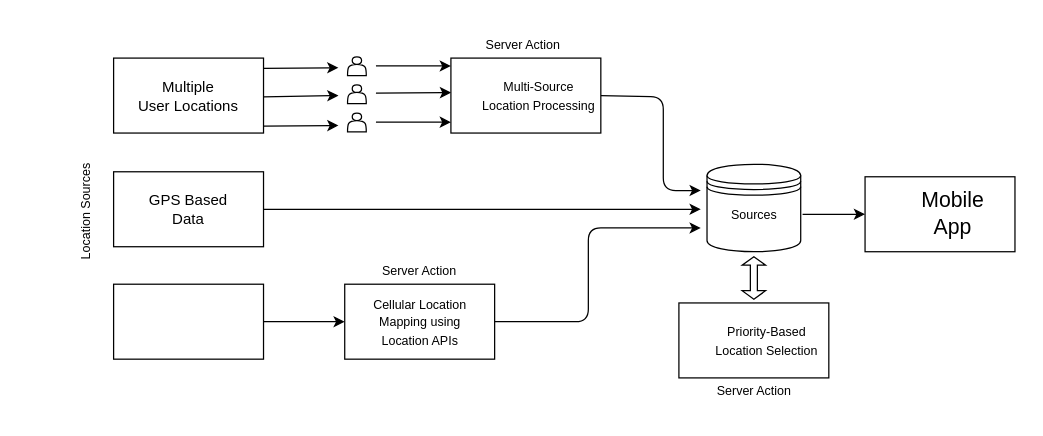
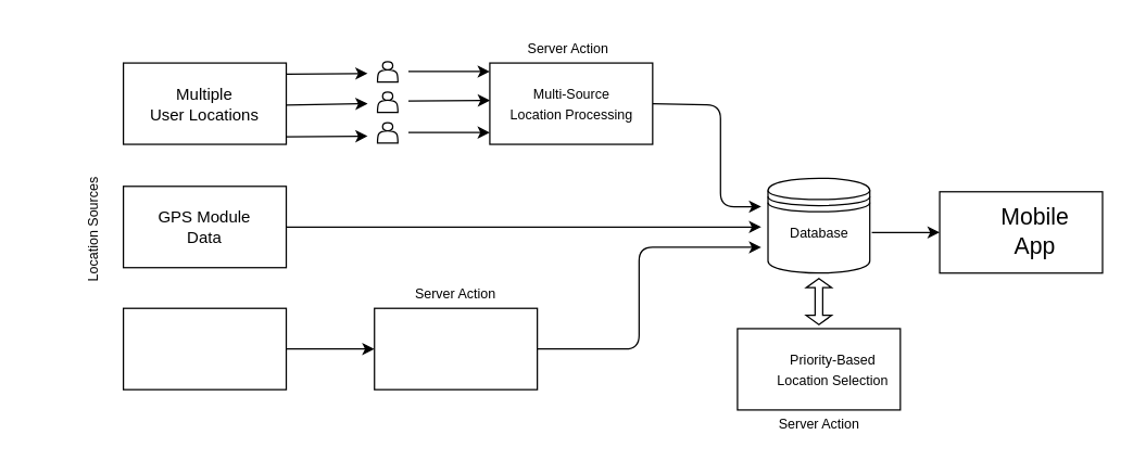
  <mxCell id="0" />
  <mxCell id="1" parent="0" />
  <mxCell id="2" value="" style="edgeStyle=none;html=1;" parent="1" source="3" edge="1"><mxGeometry relative="1" as="geometry"><mxPoint x="560" y="167" as="targetPoint" /></mxGeometry></mxCell>
  <mxCell id="3" value="" style="rounded=0;whiteSpace=wrap;html=1;" parent="1" vertex="1"><mxGeometry x="90" y="137" width="120" height="60" as="geometry" /></mxCell>
  <mxCell id="4" style="edgeStyle=none;html=1;entryX=0.083;entryY=0.5;entryDx=0;entryDy=0;entryPerimeter=0;" edge="1" parent="1"><mxGeometry relative="1" as="geometry"><mxPoint x="210" y="77" as="sourcePoint" /><mxPoint x="269.98" y="76" as="targetPoint" /></mxGeometry></mxCell>
  <mxCell id="5" style="edgeStyle=none;html=1;exitX=1.001;exitY=0.923;exitDx=0;exitDy=0;entryX=0.083;entryY=0.5;entryDx=0;entryDy=0;exitPerimeter=0;entryPerimeter=0;" edge="1" parent="1"><mxGeometry relative="1" as="geometry"><mxPoint x="210.12" y="100.38" as="sourcePoint" /><mxPoint x="269.98" y="100" as="targetPoint" /></mxGeometry></mxCell>
  <mxCell id="6" style="edgeStyle=none;html=1;exitX=1.002;exitY=0.088;exitDx=0;exitDy=0;entryX=-0.001;entryY=0.634;entryDx=0;entryDy=0;entryPerimeter=0;exitPerimeter=0;" edge="1" parent="1"><mxGeometry relative="1" as="geometry"><mxPoint x="210.24" y="54.28" as="sourcePoint" /><mxPoint x="269.95" y="53.68" as="targetPoint" /></mxGeometry></mxCell>
  <mxCell id="7" value="" style="whiteSpace=wrap;html=1;rounded=0;" parent="1" vertex="1"><mxGeometry x="90" y="46" width="120" height="60" as="geometry" /></mxCell>
  <mxCell id="8" value="" style="edgeStyle=none;html=1;" parent="1" source="9" target="14" edge="1"><mxGeometry relative="1" as="geometry" /></mxCell>
  <mxCell id="9" value="" style="whiteSpace=wrap;html=1;rounded=0;" parent="1" vertex="1"><mxGeometry x="90" y="227" width="120" height="60" as="geometry" /></mxCell>
  <mxCell id="10" value="" style="rounded=0;whiteSpace=wrap;html=1;" parent="1" vertex="1"><mxGeometry x="542.5" y="242" width="120" height="60" as="geometry" /></mxCell>
  <mxCell id="11" value="" style="edgeStyle=none;html=1;" parent="1" target="12" edge="1"><mxGeometry relative="1" as="geometry"><mxPoint x="641.5" y="171" as="sourcePoint" /></mxGeometry></mxCell>
  <mxCell id="12" value="" style="rounded=0;whiteSpace=wrap;html=1;" parent="1" vertex="1"><mxGeometry x="691.5" y="141" width="120" height="60" as="geometry" /></mxCell>
  <mxCell id="13" style="edgeStyle=none;html=1;exitX=1;exitY=0.5;exitDx=0;exitDy=0;" parent="1" source="14" edge="1"><mxGeometry relative="1" as="geometry"><Array as="points"><mxPoint x="470" y="257" /><mxPoint x="470" y="182" /></Array><mxPoint x="560" y="182" as="targetPoint" /></mxGeometry></mxCell>
  <mxCell id="14" value="" style="whiteSpace=wrap;html=1;rounded=0;" parent="1" vertex="1"><mxGeometry x="275" y="227" width="120" height="60" as="geometry" /></mxCell>
  <mxCell id="15" style="edgeStyle=none;html=1;entryX=0.001;entryY=0.46;entryDx=0;entryDy=0;entryPerimeter=0;" parent="1" target="17" edge="1"><mxGeometry relative="1" as="geometry"><mxPoint x="300" y="74" as="sourcePoint" /></mxGeometry></mxCell>
  <mxCell id="16" style="edgeStyle=none;html=1;exitX=1;exitY=0.5;exitDx=0;exitDy=0;" parent="1" source="17" edge="1"><mxGeometry relative="1" as="geometry"><Array as="points"><mxPoint x="530" y="77" /><mxPoint x="530" y="152" /></Array><mxPoint x="560" y="152" as="targetPoint" /></mxGeometry></mxCell>
  <mxCell id="17" value="" style="rounded=0;whiteSpace=wrap;html=1;" parent="1" vertex="1"><mxGeometry x="360" y="46" width="120" height="60" as="geometry" /></mxCell>
  <mxCell id="18" value="Multiple&lt;div&gt;User Locations&lt;/div&gt;" style="text;html=1;align=center;verticalAlign=middle;whiteSpace=wrap;rounded=0;" parent="1" vertex="1"><mxGeometry x="100" y="62" width="100" height="30" as="geometry" /></mxCell>
- <mxCell id="19" value="GPS Based Data" style="text;html=1;align=center;verticalAlign=middle;whiteSpace=wrap;rounded=0;" parent="1" vertex="1"><mxGeometry x="110" y="152" width="80" height="30" as="geometry" /></mxCell>
- <mxCell id="20" value="&lt;font style=&quot;font-size: 10px;&quot;&gt;Cellular Location Mapping using Location APIs&lt;/font&gt;" style="text;html=1;align=center;verticalAlign=middle;whiteSpace=wrap;rounded=0;" parent="1" vertex="1"><mxGeometry x="284" y="242" width="102.5" height="30" as="geometry" /></mxCell>
+ <mxCell id="19" value="GPS Module Data" style="text;html=1;align=center;verticalAlign=middle;whiteSpace=wrap;rounded=0;" parent="1" vertex="1"><mxGeometry x="110" y="152" width="80" height="30" as="geometry" /></mxCell>
  <mxCell id="21" value="&lt;font style=&quot;font-size: 10px;&quot;&gt;Priority-Based Location Selection&lt;/font&gt;" style="text;html=1;align=center;verticalAlign=middle;whiteSpace=wrap;rounded=0;" parent="1" vertex="1"><mxGeometry x="567.5" y="257" width="90" height="30" as="geometry" /></mxCell>
  <mxCell id="22" value="&lt;font style=&quot;font-size: 17px;&quot;&gt;Mobile App&lt;/font&gt;" style="text;html=1;align=center;verticalAlign=middle;whiteSpace=wrap;rounded=0;" parent="1" vertex="1"><mxGeometry x="731.5" y="156" width="60" height="30" as="geometry" /></mxCell>
- <mxCell id="23" value="&lt;font style=&quot;font-size: 10px;&quot;&gt;Multi-Source Location Processing&lt;/font&gt;" style="text;html=1;align=center;verticalAlign=middle;whiteSpace=wrap;rounded=0;" parent="1" vertex="1"><mxGeometry x="382.5" y="61" width="95" height="30" as="geometry" /></mxCell>
+ <mxCell id="23" value="&lt;font style=&quot;font-size: 10px;&quot;&gt;Multi-Source Location Processing&lt;/font&gt;" style="text;html=1;align=center;verticalAlign=middle;whiteSpace=wrap;rounded=0;" parent="1" vertex="1"><mxGeometry x="372.5" y="61" width="95" height="30" as="geometry" /></mxCell>
  <mxCell id="24" value="&lt;font style=&quot;font-size: 10px;&quot;&gt;Server Action&lt;/font&gt;" style="text;html=1;align=center;verticalAlign=middle;whiteSpace=wrap;rounded=0;" vertex="1" parent="1"><mxGeometry x="557.5" y="297" width="90" height="30" as="geometry" /></mxCell>
  <mxCell id="25" value="&lt;font style=&quot;font-size: 10px;&quot;&gt;Server Action&lt;/font&gt;" style="text;html=1;align=center;verticalAlign=middle;whiteSpace=wrap;rounded=0;" vertex="1" parent="1"><mxGeometry x="372.5" y="20" width="90" height="30" as="geometry" /></mxCell>
  <mxCell id="26" value="&lt;font style=&quot;font-size: 10px;&quot;&gt;Server Action&lt;/font&gt;" style="text;html=1;align=center;verticalAlign=middle;whiteSpace=wrap;rounded=0;" vertex="1" parent="1"><mxGeometry x="290.25" y="201" width="90" height="30" as="geometry" /></mxCell>
  <mxCell id="27" value="" style="shape=datastore;whiteSpace=wrap;html=1;" vertex="1" parent="1"><mxGeometry x="565" y="131" width="75" height="70" as="geometry" /></mxCell>
- <mxCell id="28" value="&lt;font style=&quot;font-size: 10px;&quot;&gt;Sources&lt;/font&gt;" style="text;html=1;align=center;verticalAlign=middle;whiteSpace=wrap;rounded=0;" vertex="1" parent="1"><mxGeometry x="557.5" y="156" width="90" height="30" as="geometry" /></mxCell>
+ <mxCell id="28" value="&lt;font style=&quot;font-size: 10px;&quot;&gt;Database&lt;/font&gt;" style="text;html=1;align=center;verticalAlign=middle;whiteSpace=wrap;rounded=0;" vertex="1" parent="1"><mxGeometry x="557.5" y="156" width="90" height="30" as="geometry" /></mxCell>
  <mxCell id="29" value="" style="shape=actor;whiteSpace=wrap;html=1;" vertex="1" parent="1"><mxGeometry x="277.25" y="45" width="15" height="15" as="geometry" /></mxCell>
  <mxCell id="30" value="" style="shape=actor;whiteSpace=wrap;html=1;" vertex="1" parent="1"><mxGeometry x="277.25" y="67.5" width="15" height="15" as="geometry" /></mxCell>
  <mxCell id="31" value="" style="shape=actor;whiteSpace=wrap;html=1;" vertex="1" parent="1"><mxGeometry x="277.25" y="90" width="15" height="15" as="geometry" /></mxCell>
  <mxCell id="32" style="edgeStyle=none;html=1;entryX=0.001;entryY=0.46;entryDx=0;entryDy=0;entryPerimeter=0;" edge="1" parent="1"><mxGeometry relative="1" as="geometry"><mxPoint x="300" y="52.26" as="sourcePoint" /><mxPoint x="360" y="52.26" as="targetPoint" /></mxGeometry></mxCell>
  <mxCell id="33" style="edgeStyle=none;html=1;entryX=0.001;entryY=0.46;entryDx=0;entryDy=0;entryPerimeter=0;" edge="1" parent="1"><mxGeometry relative="1" as="geometry"><mxPoint x="300" y="97.26" as="sourcePoint" /><mxPoint x="360" y="97.26" as="targetPoint" /></mxGeometry></mxCell>
  <mxCell id="34" value="&lt;span style=&quot;font-size: 10px;&quot;&gt;Location Sources&lt;/span&gt;" style="text;html=1;align=center;verticalAlign=middle;whiteSpace=wrap;rounded=0;rotation=-90;" vertex="1" parent="1"><mxGeometry x="20" y="154" width="95" height="30" as="geometry" /></mxCell>
  <mxCell id="35" value="" style="shape=doubleArrow;direction=south;whiteSpace=wrap;html=1;" vertex="1" parent="1"><mxGeometry x="593.13" y="205" width="18.75" height="34" as="geometry" /></mxCell>
